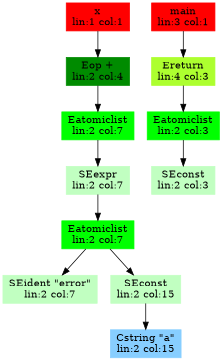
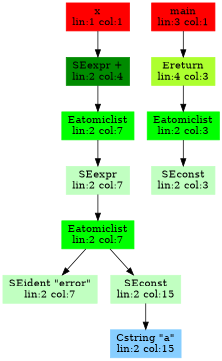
  digraph {
    node [color=darkseagreen1 shape=box style=filled]
    n1 [color=red label="x\nlin:1 col:1"]
-   n2 [color=green4 label="Eop +\nlin:2 col:4"]
+   n2 [color=green4 label="SEexpr +\nlin:2 col:4"]
    n3 [color=green label="Eatomiclist\nlin:2 col:7"]
    n4 [color=green label="Eatomiclist\nlin:2 col:3"]
    n5 [label="SEconst\nlin:2 col:3"]
    n6 [label="SEexpr\nlin:2 col:7"]
    n7 [color=green label="Eatomiclist\nlin:2 col:7"]
    n8 [label="SEident \"error\"\nlin:2 col:7"]
    n9 [label="SEconst\nlin:2 col:15"]
    n10 [color=skyblue1 label="Cstring \"a\"\nlin:2 col:15"]
    n11 [color=red label="main\nlin:3 col:1"]
    n12 [color=greenyellow label="Ereturn\nlin:4 col:3"]
    n1 -> n2
    n2 -> n3
    n3 -> n6
    n4 -> n5
    n6 -> n7
    n7 -> n8
    n7 -> n9
    n9 -> n10
    n11 -> n12
    n12 -> n4
  }
